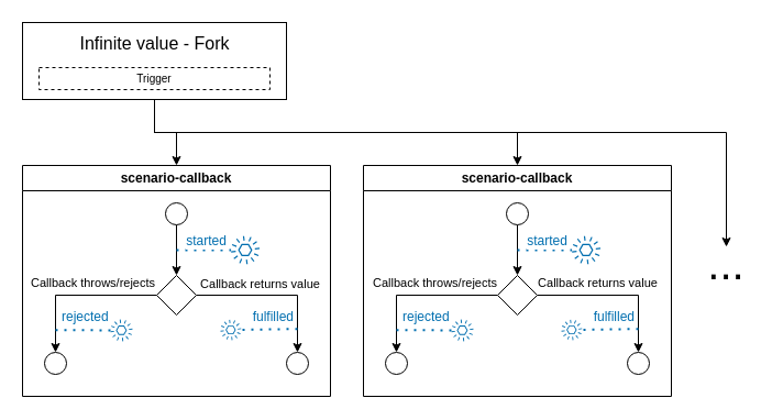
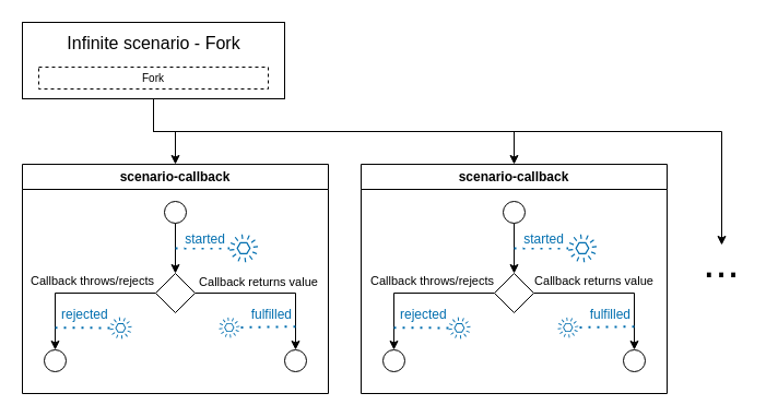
  <mxCell id="0" />
  <mxCell id="1" parent="0" />
  <mxCell id="2" value="scenario-callback" style="swimlane;whiteSpace=wrap;html=1;" vertex="1" parent="1"><mxGeometry x="20" y="150" width="280" height="210" as="geometry" /></mxCell>
  <mxCell id="3" value="" style="edgeStyle=orthogonalEdgeStyle;rounded=0;orthogonalLoop=1;jettySize=auto;html=1;" edge="1" parent="2" source="4" target="9"><mxGeometry relative="1" as="geometry" /></mxCell>
  <mxCell id="4" value="" style="ellipse;whiteSpace=wrap;html=1;aspect=fixed;" vertex="1" parent="2"><mxGeometry x="130" y="34" width="20" height="20" as="geometry" /></mxCell>
  <mxCell id="5" value="" style="edgeStyle=orthogonalEdgeStyle;rounded=0;orthogonalLoop=1;jettySize=auto;html=1;" edge="1" parent="2" source="9" target="14"><mxGeometry relative="1" as="geometry" /></mxCell>
  <mxCell id="6" value="Callback throws/rejects" style="edgeLabel;html=1;align=center;verticalAlign=middle;resizable=0;points=[];" vertex="1" connectable="0" parent="5"><mxGeometry x="-0.503" y="-3" relative="1" as="geometry"><mxPoint x="-23" y="-9" as="offset" /></mxGeometry></mxCell>
  <mxCell id="7" value="" style="edgeStyle=orthogonalEdgeStyle;rounded=0;orthogonalLoop=1;jettySize=auto;html=1;" edge="1" parent="2" source="9" target="15"><mxGeometry relative="1" as="geometry"><mxPoint x="210" y="170" as="targetPoint" /></mxGeometry></mxCell>
  <mxCell id="8" value="Callback returns value" style="edgeLabel;html=1;align=center;verticalAlign=middle;resizable=0;points=[];" vertex="1" connectable="0" parent="7"><mxGeometry x="-0.703" y="1" relative="1" as="geometry"><mxPoint x="36" y="-10" as="offset" /></mxGeometry></mxCell>
  <mxCell id="9" value="" style="rhombus;whiteSpace=wrap;html=1;" vertex="1" parent="2"><mxGeometry x="122" y="100" width="36" height="36" as="geometry" /></mxCell>
  <mxCell id="10" value="" style="group" vertex="1" connectable="0" parent="2"><mxGeometry x="140" y="70" width="75.59" height="20" as="geometry" /></mxCell>
  <mxCell id="11" value="" style="endArrow=none;dashed=1;html=1;dashPattern=1 3;strokeWidth=2;rounded=0;fillColor=#1ba1e2;strokeColor=#006EAF;" edge="1" parent="10" target="13"><mxGeometry width="50" height="50" relative="1" as="geometry"><mxPoint y="7" as="sourcePoint" /><mxPoint x="10.409" y="25.2" as="targetPoint" /></mxGeometry></mxCell>
  <mxCell id="12" value="started" style="edgeLabel;html=1;align=center;verticalAlign=middle;resizable=0;points=[];fontSize=12;fontColor=#006EAF;" vertex="1" connectable="0" parent="11"><mxGeometry x="0.211" relative="1" as="geometry"><mxPoint x="-4" y="-9" as="offset" /></mxGeometry></mxCell>
  <mxCell id="13" value="" style="sketch=0;outlineConnect=0;fontColor=#ffffff;fillColor=#006EAF;strokeColor=#006EAF;dashed=0;verticalLabelPosition=bottom;verticalAlign=top;align=center;html=1;fontSize=12;fontStyle=0;aspect=fixed;pointerEvents=1;shape=mxgraph.aws4.event;" vertex="1" parent="10"><mxGeometry x="49.59" y="-6" width="26" height="26" as="geometry" /></mxCell>
  <mxCell id="14" value="" style="ellipse;whiteSpace=wrap;html=1;" vertex="1" parent="2"><mxGeometry x="20" y="170" width="20" height="20" as="geometry" /></mxCell>
  <mxCell id="15" value="" style="ellipse;whiteSpace=wrap;html=1;" vertex="1" parent="2"><mxGeometry x="240" y="170" width="20" height="20" as="geometry" /></mxCell>
  <mxCell id="16" value="" style="group" vertex="1" connectable="0" parent="2"><mxGeometry x="30" y="140" width="70" height="20" as="geometry" /></mxCell>
  <mxCell id="17" value="" style="endArrow=none;dashed=1;html=1;dashPattern=1 3;strokeWidth=2;rounded=0;fillColor=#1ba1e2;strokeColor=#006EAF;" edge="1" parent="16" target="19"><mxGeometry width="50" height="50" relative="1" as="geometry"><mxPoint y="9.71" as="sourcePoint" /><mxPoint x="129" y="9.71" as="targetPoint" /></mxGeometry></mxCell>
  <mxCell id="18" value="rejected" style="edgeLabel;html=1;align=left;verticalAlign=middle;resizable=0;points=[];fontSize=12;fontColor=#006EAF;rotation=0;" vertex="1" connectable="0" parent="17"><mxGeometry x="0.211" relative="1" as="geometry"><mxPoint x="-26" y="-12" as="offset" /></mxGeometry></mxCell>
  <mxCell id="19" value="" style="sketch=0;outlineConnect=0;fontColor=#ffffff;fillColor=#006EAF;strokeColor=#006EAF;dashed=0;verticalLabelPosition=bottom;verticalAlign=top;align=center;html=1;fontSize=12;fontStyle=0;aspect=fixed;pointerEvents=1;shape=mxgraph.aws4.event;" vertex="1" parent="16"><mxGeometry x="50" width="20" height="20" as="geometry" /></mxCell>
  <mxCell id="20" value="" style="group" vertex="1" connectable="0" parent="2"><mxGeometry x="180" y="140.2" width="70" height="18.8" as="geometry" /></mxCell>
  <mxCell id="21" value="" style="sketch=0;outlineConnect=0;fontColor=#ffffff;fillColor=#006EAF;strokeColor=#006EAF;dashed=0;verticalLabelPosition=bottom;verticalAlign=top;align=center;html=1;fontSize=12;fontStyle=0;aspect=fixed;pointerEvents=1;shape=mxgraph.aws4.event;" vertex="1" parent="20"><mxGeometry width="18.8" height="18.8" as="geometry" /></mxCell>
  <mxCell id="22" value="" style="endArrow=none;dashed=1;html=1;dashPattern=1 3;strokeWidth=2;rounded=0;fillColor=#1ba1e2;strokeColor=#006EAF;" edge="1" parent="20" target="21"><mxGeometry width="50" height="50" relative="1" as="geometry"><mxPoint x="70" y="8.51" as="sourcePoint" /><mxPoint x="150.84" y="8.51" as="targetPoint" /></mxGeometry></mxCell>
  <mxCell id="23" value="fulfilled" style="edgeLabel;html=1;align=right;verticalAlign=middle;resizable=0;points=[];fontSize=12;fontColor=#006EAF;rotation=0;" vertex="1" connectable="0" parent="22"><mxGeometry x="0.211" relative="1" as="geometry"><mxPoint x="28" y="-12" as="offset" /></mxGeometry></mxCell>
  <mxCell id="24" style="edgeStyle=orthogonalEdgeStyle;rounded=0;orthogonalLoop=1;jettySize=auto;html=1;" edge="1" parent="1" source="27" target="2"><mxGeometry relative="1" as="geometry" /></mxCell>
  <mxCell id="25" style="edgeStyle=orthogonalEdgeStyle;rounded=0;orthogonalLoop=1;jettySize=auto;html=1;entryX=0.5;entryY=0;entryDx=0;entryDy=0;" edge="1" parent="1" target="31"><mxGeometry relative="1" as="geometry"><mxPoint x="150" y="100" as="targetPoint" /><mxPoint x="140" y="90" as="sourcePoint" /><Array as="points"><mxPoint x="140" y="120" /><mxPoint x="470" y="120" /></Array></mxGeometry></mxCell>
  <mxCell id="26" style="edgeStyle=orthogonalEdgeStyle;rounded=0;orthogonalLoop=1;jettySize=auto;html=1;entryX=0.5;entryY=0;entryDx=0;entryDy=0;" edge="1" parent="1" source="27" target="53"><mxGeometry relative="1" as="geometry"><Array as="points"><mxPoint x="140" y="120" /><mxPoint x="660" y="120" /></Array></mxGeometry></mxCell>
  <mxCell id="27" value="" style="rounded=0;whiteSpace=wrap;html=1;" vertex="1" parent="1"><mxGeometry x="20" y="20" width="240" height="70" as="geometry" /></mxCell>
- <mxCell id="28" value="Infinite value - Fork" style="text;html=1;strokeColor=none;fillColor=none;align=center;verticalAlign=middle;whiteSpace=wrap;rounded=0;fontSize=16;" vertex="1" parent="1"><mxGeometry x="57.5" y="24" width="165" height="30" as="geometry" /></mxCell>
+ <mxCell id="28" value="Infinite scenario - Fork" style="text;html=1;strokeColor=none;fillColor=none;align=center;verticalAlign=middle;whiteSpace=wrap;rounded=0;fontSize=16;" vertex="1" parent="1"><mxGeometry x="57.5" y="24" width="165" height="30" as="geometry" /></mxCell>
  <mxCell id="29" value="" style="group" vertex="1" connectable="0" parent="1"><mxGeometry x="55" y="37" width="190" height="44" as="geometry" /></mxCell>
- <mxCell id="30" value="&lt;font style=&quot;font-size: 10px;&quot;&gt;Trigger&lt;/font&gt;" style="rounded=0;whiteSpace=wrap;html=1;dashed=1;" vertex="1" parent="29"><mxGeometry x="-20" y="24" width="210" height="20" as="geometry" /></mxCell>
+ <mxCell id="30" value="&lt;font style=&quot;font-size: 10px;&quot;&gt;Fork&lt;/font&gt;" style="rounded=0;whiteSpace=wrap;html=1;dashed=1;" vertex="1" parent="29"><mxGeometry x="-20" y="24" width="210" height="20" as="geometry" /></mxCell>
  <mxCell id="31" value="scenario-callback" style="swimlane;whiteSpace=wrap;html=1;" vertex="1" parent="1"><mxGeometry x="330" y="150" width="280" height="210" as="geometry" /></mxCell>
  <mxCell id="32" value="" style="edgeStyle=orthogonalEdgeStyle;rounded=0;orthogonalLoop=1;jettySize=auto;html=1;" edge="1" parent="31" source="33" target="37"><mxGeometry relative="1" as="geometry" /></mxCell>
  <mxCell id="33" value="" style="ellipse;whiteSpace=wrap;html=1;aspect=fixed;" vertex="1" parent="31"><mxGeometry x="130" y="34" width="20" height="20" as="geometry" /></mxCell>
  <mxCell id="34" value="" style="edgeStyle=orthogonalEdgeStyle;rounded=0;orthogonalLoop=1;jettySize=auto;html=1;" edge="1" parent="31" source="37" target="42"><mxGeometry relative="1" as="geometry" /></mxCell>
  <mxCell id="35" value="Callback throws/rejects" style="edgeLabel;html=1;align=center;verticalAlign=middle;resizable=0;points=[];" vertex="1" connectable="0" parent="34"><mxGeometry x="-0.503" y="-3" relative="1" as="geometry"><mxPoint x="-22" y="-9" as="offset" /></mxGeometry></mxCell>
  <mxCell id="36" value="" style="edgeStyle=orthogonalEdgeStyle;rounded=0;orthogonalLoop=1;jettySize=auto;html=1;" edge="1" parent="31" source="37" target="43"><mxGeometry relative="1" as="geometry"><mxPoint x="210" y="170" as="targetPoint" /></mxGeometry></mxCell>
  <mxCell id="37" value="" style="rhombus;whiteSpace=wrap;html=1;" vertex="1" parent="31"><mxGeometry x="122" y="100" width="36" height="36" as="geometry" /></mxCell>
  <mxCell id="38" value="" style="group" vertex="1" connectable="0" parent="31"><mxGeometry x="140" y="70" width="75.59" height="20" as="geometry" /></mxCell>
  <mxCell id="39" value="" style="endArrow=none;dashed=1;html=1;dashPattern=1 3;strokeWidth=2;rounded=0;fillColor=#1ba1e2;strokeColor=#006EAF;" edge="1" parent="38" target="41"><mxGeometry width="50" height="50" relative="1" as="geometry"><mxPoint y="7" as="sourcePoint" /><mxPoint x="10.409" y="25.2" as="targetPoint" /></mxGeometry></mxCell>
  <mxCell id="40" value="started" style="edgeLabel;html=1;align=center;verticalAlign=middle;resizable=0;points=[];fontSize=12;fontColor=#006EAF;" vertex="1" connectable="0" parent="39"><mxGeometry x="0.211" relative="1" as="geometry"><mxPoint x="-4" y="-9" as="offset" /></mxGeometry></mxCell>
  <mxCell id="41" value="" style="sketch=0;outlineConnect=0;fontColor=#ffffff;fillColor=#006EAF;strokeColor=#006EAF;dashed=0;verticalLabelPosition=bottom;verticalAlign=top;align=center;html=1;fontSize=12;fontStyle=0;aspect=fixed;pointerEvents=1;shape=mxgraph.aws4.event;" vertex="1" parent="38"><mxGeometry x="49.59" y="-6" width="26" height="26" as="geometry" /></mxCell>
  <mxCell id="42" value="" style="ellipse;whiteSpace=wrap;html=1;" vertex="1" parent="31"><mxGeometry x="20" y="170" width="20" height="20" as="geometry" /></mxCell>
  <mxCell id="43" value="" style="ellipse;whiteSpace=wrap;html=1;" vertex="1" parent="31"><mxGeometry x="240" y="170" width="20" height="20" as="geometry" /></mxCell>
  <mxCell id="44" value="" style="group" vertex="1" connectable="0" parent="31"><mxGeometry x="30" y="140" width="70" height="20" as="geometry" /></mxCell>
  <mxCell id="45" value="" style="endArrow=none;dashed=1;html=1;dashPattern=1 3;strokeWidth=2;rounded=0;fillColor=#1ba1e2;strokeColor=#006EAF;" edge="1" parent="44" target="47"><mxGeometry width="50" height="50" relative="1" as="geometry"><mxPoint y="9.71" as="sourcePoint" /><mxPoint x="129" y="9.71" as="targetPoint" /></mxGeometry></mxCell>
  <mxCell id="46" value="rejected" style="edgeLabel;html=1;align=left;verticalAlign=middle;resizable=0;points=[];fontSize=12;fontColor=#006EAF;rotation=0;" vertex="1" connectable="0" parent="45"><mxGeometry x="0.211" relative="1" as="geometry"><mxPoint x="-26" y="-12" as="offset" /></mxGeometry></mxCell>
  <mxCell id="47" value="" style="sketch=0;outlineConnect=0;fontColor=#ffffff;fillColor=#006EAF;strokeColor=#006EAF;dashed=0;verticalLabelPosition=bottom;verticalAlign=top;align=center;html=1;fontSize=12;fontStyle=0;aspect=fixed;pointerEvents=1;shape=mxgraph.aws4.event;" vertex="1" parent="44"><mxGeometry x="50" width="20" height="20" as="geometry" /></mxCell>
  <mxCell id="48" value="" style="group" vertex="1" connectable="0" parent="31"><mxGeometry x="180" y="140.2" width="70" height="18.8" as="geometry" /></mxCell>
  <mxCell id="49" value="" style="sketch=0;outlineConnect=0;fontColor=#ffffff;fillColor=#006EAF;strokeColor=#006EAF;dashed=0;verticalLabelPosition=bottom;verticalAlign=top;align=center;html=1;fontSize=12;fontStyle=0;aspect=fixed;pointerEvents=1;shape=mxgraph.aws4.event;" vertex="1" parent="48"><mxGeometry width="18.8" height="18.8" as="geometry" /></mxCell>
  <mxCell id="50" value="" style="endArrow=none;dashed=1;html=1;dashPattern=1 3;strokeWidth=2;rounded=0;fillColor=#1ba1e2;strokeColor=#006EAF;" edge="1" parent="48" target="49"><mxGeometry width="50" height="50" relative="1" as="geometry"><mxPoint x="70" y="8.51" as="sourcePoint" /><mxPoint x="150.84" y="8.51" as="targetPoint" /></mxGeometry></mxCell>
  <mxCell id="51" value="fulfilled" style="edgeLabel;html=1;align=right;verticalAlign=middle;resizable=0;points=[];fontSize=12;fontColor=#006EAF;rotation=0;" vertex="1" connectable="0" parent="50"><mxGeometry x="0.211" relative="1" as="geometry"><mxPoint x="28" y="-12" as="offset" /></mxGeometry></mxCell>
  <mxCell id="52" value="Callback returns value" style="edgeLabel;html=1;align=center;verticalAlign=middle;resizable=0;points=[];" vertex="1" connectable="0" parent="31"><mxGeometry x="212.999" y="106.0" as="geometry" /></mxCell>
  <mxCell id="53" value="..." style="text;html=1;strokeColor=none;fillColor=none;align=center;verticalAlign=middle;whiteSpace=wrap;rounded=0;fontSize=40;" vertex="1" parent="1"><mxGeometry x="630" y="224" width="60" height="30" as="geometry" /></mxCell>
